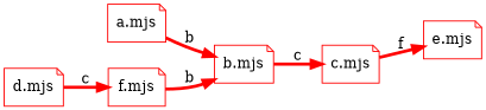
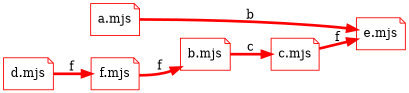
  strict digraph {
    rankdir=LR
    node [color=red shape=note]
    edge [color=red penwidth=3]
    n1 [label="a.mjs"]
    n2 [label="b.mjs"]
    n3 [label="c.mjs"]
    n4 [label="e.mjs"]
    n5 [label="d.mjs"]
    n6 [label="f.mjs"]
-   n1 -> n2 [label=b]
+   n1 -> n4 [label=b]
    n2 -> n3 [label=c]
    n3 -> n4 [label=f]
-   n5 -> n6 [label=c]
-   n6 -> n2 [label=b]
+   n5 -> n6 [label=f]
+   n6 -> n2 [label=f]
  }
